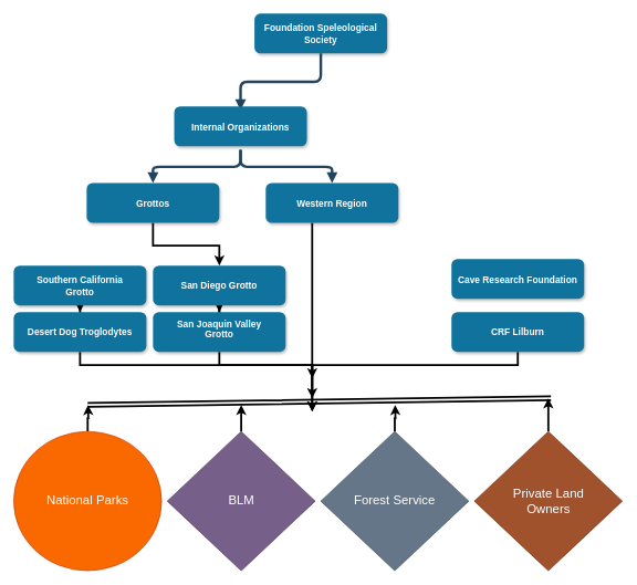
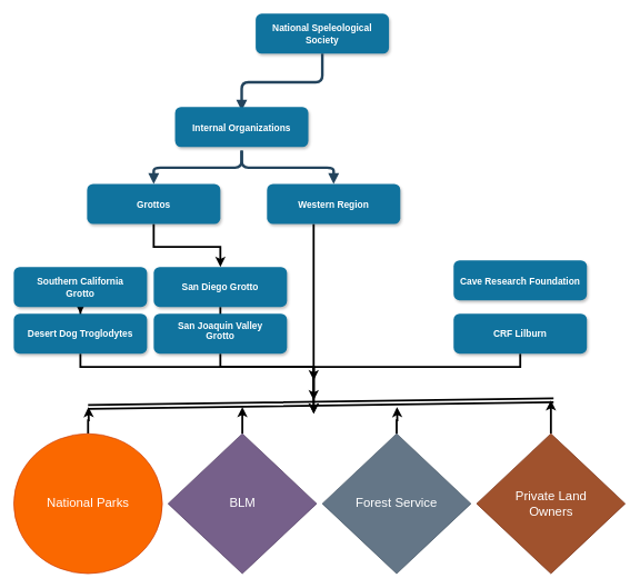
  <mxCell id="0" />
  <mxCell id="1" parent="0" />
- <mxCell id="2" value="Foundation Speleological &#10;Society" style="rounded=1;fillColor=#10739E;strokeColor=none;shadow=1;gradientColor=none;fontStyle=1;fontColor=#FFFFFF;fontSize=14;" parent="1" vertex="1"><mxGeometry x="383" y="20" width="200" height="60" as="geometry" /></mxCell>
+ <mxCell id="2" value="National Speleological &#10;Society" style="rounded=1;fillColor=#10739E;strokeColor=none;shadow=1;gradientColor=none;fontStyle=1;fontColor=#FFFFFF;fontSize=14;" parent="1" vertex="1"><mxGeometry x="383" y="20" width="200" height="60" as="geometry" /></mxCell>
  <mxCell id="3" value="" style="edgeStyle=orthogonalEdgeStyle;rounded=0;orthogonalLoop=1;jettySize=auto;html=1;strokeWidth=3;fontSize=19;" edge="1" parent="1" source="4" target="11"><mxGeometry relative="1" as="geometry"><Array as="points"><mxPoint x="230" y="370" /><mxPoint x="330" y="370" /></Array></mxGeometry></mxCell>
  <mxCell id="4" value="Grottos" style="rounded=1;fillColor=#10739E;strokeColor=none;shadow=1;gradientColor=none;fontStyle=1;fontColor=#FFFFFF;fontSize=14;" parent="1" vertex="1"><mxGeometry x="130" y="275.5" width="200" height="60" as="geometry" /></mxCell>
  <mxCell id="5" value="" style="edgeStyle=orthogonalEdgeStyle;rounded=0;orthogonalLoop=1;jettySize=auto;html=1;strokeWidth=3;fontSize=19;" edge="1" parent="1" source="6" target="8"><mxGeometry relative="1" as="geometry" /></mxCell>
  <mxCell id="6" value="Southern California&#10;Grotto" style="rounded=1;fillColor=#10739E;strokeColor=none;shadow=1;gradientColor=none;fontStyle=1;fontColor=#FFFFFF;fontSize=14;" vertex="1" parent="1"><mxGeometry x="20" y="400" width="200" height="60" as="geometry" /></mxCell>
  <mxCell id="7" value="" style="edgeStyle=orthogonalEdgeStyle;rounded=0;orthogonalLoop=1;jettySize=auto;html=1;strokeWidth=3;fontSize=19;" edge="1" parent="1" source="8"><mxGeometry relative="1" as="geometry"><mxPoint x="470" y="570" as="targetPoint" /><Array as="points"><mxPoint x="120" y="550" /><mxPoint x="470" y="550" /></Array></mxGeometry></mxCell>
  <mxCell id="8" value="Desert Dog Troglodytes" style="rounded=1;fillColor=#10739E;strokeColor=none;shadow=1;gradientColor=none;fontStyle=1;fontColor=#FFFFFF;fontSize=14;" vertex="1" parent="1"><mxGeometry x="20" y="470" width="200" height="60" as="geometry" /></mxCell>
  <mxCell id="9" value="" style="edgeStyle=orthogonalEdgeStyle;rounded=0;orthogonalLoop=1;jettySize=auto;html=1;strokeWidth=3;fontSize=19;" edge="1" parent="1" source="11"><mxGeometry relative="1" as="geometry"><mxPoint x="330" y="470" as="targetPoint" /></mxGeometry></mxCell>
- <mxCell id="10" value="" style="edgeStyle=orthogonalEdgeStyle;rounded=0;orthogonalLoop=1;jettySize=auto;html=1;strokeWidth=3;fontSize=19;" edge="1" parent="1" source="11" target="13"><mxGeometry relative="1" as="geometry" /></mxCell>
  <mxCell id="11" value="San Diego Grotto" style="rounded=1;fillColor=#10739E;strokeColor=none;shadow=1;gradientColor=none;fontStyle=1;fontColor=#FFFFFF;fontSize=14;" vertex="1" parent="1"><mxGeometry x="230" y="400" width="200" height="60" as="geometry" /></mxCell>
  <mxCell id="12" value="" style="edgeStyle=orthogonalEdgeStyle;rounded=0;orthogonalLoop=1;jettySize=auto;html=1;strokeWidth=3;fontSize=19;exitX=0.5;exitY=1;exitDx=0;exitDy=0;" edge="1" parent="1" source="13"><mxGeometry relative="1" as="geometry"><mxPoint x="470" y="620" as="targetPoint" /><Array as="points"><mxPoint x="330" y="550" /><mxPoint x="470" y="550" /></Array></mxGeometry></mxCell>
  <mxCell id="13" value="San Joaquin Valley&#10;Grotto&#10;" style="rounded=1;fillColor=#10739E;strokeColor=none;shadow=1;gradientColor=none;fontStyle=1;fontColor=#FFFFFF;fontSize=14;whiteSpace=wrap;spacing=0;verticalAlign=bottom;" vertex="1" parent="1"><mxGeometry x="230" y="470" width="200" height="60" as="geometry" /></mxCell>
  <mxCell id="14" value="" style="edgeStyle=orthogonalEdgeStyle;rounded=0;orthogonalLoop=1;jettySize=auto;html=1;strokeWidth=3;fontSize=19;" edge="1" parent="1" source="15"><mxGeometry relative="1" as="geometry"><mxPoint x="470" y="620" as="targetPoint" /><Array as="points"><mxPoint x="470" y="400" /><mxPoint x="470" y="400" /></Array></mxGeometry></mxCell>
  <mxCell id="15" value="Western Region" style="rounded=1;fillColor=#10739E;strokeColor=none;shadow=1;gradientColor=none;fontStyle=1;fontColor=#FFFFFF;fontSize=14;" parent="1" vertex="1"><mxGeometry x="400" y="275.5" width="200" height="60" as="geometry" /></mxCell>
  <mxCell id="16" value="Cave Research Foundation" style="rounded=1;fillColor=#10739E;strokeColor=none;shadow=1;gradientColor=none;fontStyle=1;fontColor=#FFFFFF;fontSize=14;" parent="1" vertex="1"><mxGeometry x="680" y="390" width="200" height="60" as="geometry" /></mxCell>
  <mxCell id="17" value="" style="edgeStyle=elbowEdgeStyle;elbow=vertical;strokeWidth=4;endArrow=block;endFill=1;fontStyle=1;strokeColor=#23445D;" parent="1" source="2" edge="1"><mxGeometry x="22" y="165.5" width="100" height="100" as="geometry"><mxPoint x="-388" y="85.5" as="sourcePoint" /><mxPoint x="362" y="165.5" as="targetPoint" /></mxGeometry></mxCell>
  <mxCell id="18" value="" style="edgeStyle=elbowEdgeStyle;elbow=vertical;strokeWidth=4;endArrow=block;endFill=1;fontStyle=1;strokeColor=#23445D;" parent="1" target="4" edge="1"><mxGeometry x="22" y="165.5" width="100" height="100" as="geometry"><mxPoint x="362" y="225.5" as="sourcePoint" /><mxPoint x="-288" y="-14.5" as="targetPoint" /></mxGeometry></mxCell>
  <mxCell id="19" value="" style="edgeStyle=elbowEdgeStyle;elbow=vertical;strokeWidth=4;endArrow=block;endFill=1;fontStyle=1;strokeColor=#23445D;" parent="1" target="15" edge="1"><mxGeometry x="22" y="165.5" width="100" height="100" as="geometry"><mxPoint x="362" y="225.5" as="sourcePoint" /><mxPoint x="-288" y="-14.5" as="targetPoint" /></mxGeometry></mxCell>
  <mxCell id="20" value="Internal Organizations" style="rounded=1;fillColor=#10739E;strokeColor=none;shadow=1;gradientColor=none;fontStyle=1;fontColor=#FFFFFF;fontSize=14;" vertex="1" parent="1"><mxGeometry x="262" y="160" width="200" height="60" as="geometry" /></mxCell>
  <mxCell id="21" value="" style="edgeStyle=orthogonalEdgeStyle;rounded=0;orthogonalLoop=1;jettySize=auto;html=1;strokeWidth=3;fontSize=19;" edge="1" parent="1" source="22"><mxGeometry relative="1" as="geometry"><mxPoint x="470" y="600" as="targetPoint" /><Array as="points"><mxPoint x="470" y="550" /></Array></mxGeometry></mxCell>
  <mxCell id="22" value="CRF Lilburn" style="rounded=1;fillColor=#10739E;strokeColor=none;shadow=1;gradientColor=none;fontStyle=1;fontColor=#FFFFFF;fontSize=14;" vertex="1" parent="1"><mxGeometry x="680" y="470" width="200" height="60" as="geometry" /></mxCell>
  <mxCell id="23" value="" style="edgeStyle=orthogonalEdgeStyle;rounded=0;orthogonalLoop=1;jettySize=auto;html=1;strokeWidth=3;fontSize=19;" edge="1" parent="1" source="24"><mxGeometry relative="1" as="geometry"><mxPoint x="132" y="610" as="targetPoint" /></mxGeometry></mxCell>
  <mxCell id="24" value="National Parks" style="ellipse;whiteSpace=wrap;html=1;fontSize=19;fillColor=#fa6800;strokeColor=#C73500;fontColor=#ffffff;" vertex="1" parent="1"><mxGeometry x="20" y="650" width="223" height="210" as="geometry" /></mxCell>
  <mxCell id="25" value="" style="edgeStyle=orthogonalEdgeStyle;rounded=0;orthogonalLoop=1;jettySize=auto;html=1;strokeWidth=3;fontSize=19;" edge="1" parent="1" source="26"><mxGeometry relative="1" as="geometry"><mxPoint x="363" y="610" as="targetPoint" /></mxGeometry></mxCell>
  <mxCell id="26" value="BLM" style="rhombus;whiteSpace=wrap;html=1;fontSize=19;fillColor=#76608a;strokeColor=#432D57;fontColor=#ffffff;" vertex="1" parent="1"><mxGeometry x="251.5" y="650" width="223" height="210" as="geometry" /></mxCell>
  <mxCell id="27" value="" style="edgeStyle=orthogonalEdgeStyle;rounded=0;orthogonalLoop=1;jettySize=auto;html=1;strokeWidth=3;fontSize=19;" edge="1" parent="1" source="28"><mxGeometry relative="1" as="geometry"><mxPoint x="826" y="600" as="targetPoint" /></mxGeometry></mxCell>
  <mxCell id="28" value="Private Land&lt;br&gt;Owners&lt;br&gt;" style="rhombus;whiteSpace=wrap;html=1;fontSize=19;fillColor=#a0522d;strokeColor=#6D1F00;fontColor=#ffffff;" vertex="1" parent="1"><mxGeometry x="714.5" y="650" width="223" height="210" as="geometry" /></mxCell>
  <mxCell id="29" value="" style="edgeStyle=orthogonalEdgeStyle;rounded=0;orthogonalLoop=1;jettySize=auto;html=1;strokeWidth=3;fontSize=19;" edge="1" parent="1" source="30"><mxGeometry relative="1" as="geometry"><mxPoint x="595" y="610" as="targetPoint" /></mxGeometry></mxCell>
  <mxCell id="30" value="Forest Service" style="rhombus;whiteSpace=wrap;html=1;fontSize=19;fillColor=#647687;strokeColor=#314354;fontColor=#ffffff;" vertex="1" parent="1"><mxGeometry x="483" y="650" width="223" height="210" as="geometry" /></mxCell>
  <mxCell id="31" value="" style="shape=link;html=1;strokeWidth=3;fontSize=19;" edge="1" parent="1"><mxGeometry width="50" height="50" relative="1" as="geometry"><mxPoint x="131.5" y="610" as="sourcePoint" /><mxPoint x="830" y="600" as="targetPoint" /></mxGeometry></mxCell>
